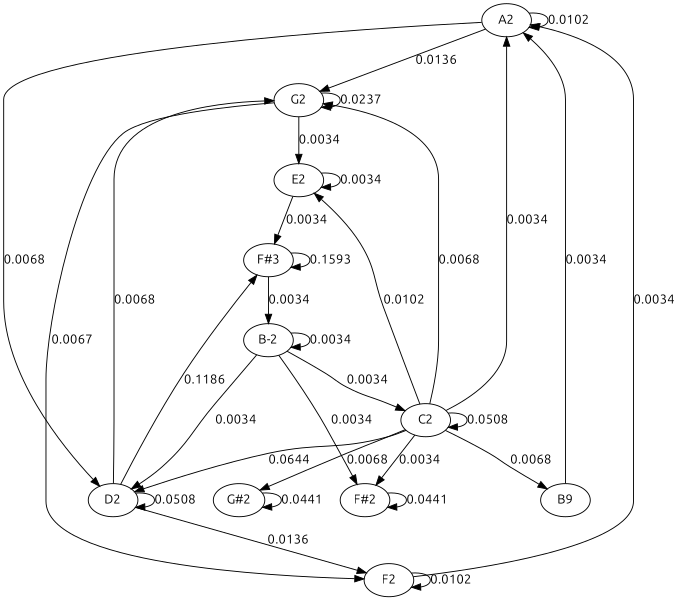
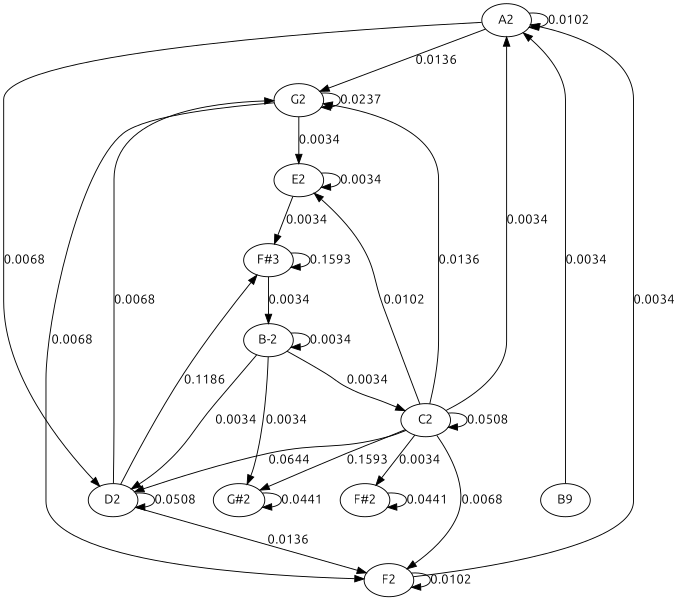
  strict graph {
    fontname=Ubuntu
    node [fontname=Ubuntu]
    edge [arrowtype=normal dir=forward fontname=Ubuntu]
    A2 [height=0.5 width=0.75]
    G2 [height=0.5 width=0.75]
    D2 [height=0.5 width=0.75]
    F2 [height=0.5 width=0.75]
    E2 [height=0.5 width=0.75]
    "F#3" [height=0.5 width=0.75]
    "B-2" [height=0.5 width=0.75]
    "G#2" [height=0.5 width=0.75927]
    C2 [height=0.5 width=0.75]
    "F#2" [height=0.5 width=0.75]
    n11 [height=0.5 label=B9 width=0.75]
    A2 -- A2 [label=0.0102]
    A2 -- G2 [label=0.0136]
    A2 -- D2 [label=0.0068]
    G2 -- G2 [label=0.0237]
-   G2 -- F2 [label=0.0067]
+   G2 -- F2 [label=0.0068]
    G2 -- E2 [label=0.0034]
    D2 -- G2 [label=0.0068]
    D2 -- D2 [label=0.0508]
    D2 -- F2 [label=0.0136]
    D2 -- "F#3" [label=0.1186]
    F2 -- A2 [label=0.0034]
    F2 -- F2 [label=0.0102]
    E2 -- E2 [label=0.0034]
    E2 -- "F#3" [label=0.0034]
    "F#3" -- "F#3" [label=0.1593]
    "F#3" -- "B-2" [label=0.0034]
    "B-2" -- D2 [label=0.0034]
    "B-2" -- "B-2" [label=0.0034]
-   "B-2" -- "F#2" [label=0.0034]
+   "B-2" -- "G#2" [label=0.0034]
    "B-2" -- C2 [label=0.0034]
    "G#2" -- "G#2" [label=0.0441]
    C2 -- A2 [label=0.0034]
-   C2 -- G2 [label=0.0068]
+   C2 -- G2 [label=0.0136]
    C2 -- D2 [label=0.0644]
-   C2 -- n11 [label=0.0068]
+   C2 -- F2 [label=0.0068]
    C2 -- E2 [label=0.0102]
-   C2 -- "G#2" [label=0.0068]
+   C2 -- "G#2" [label=0.1593]
    C2 -- C2 [label=0.0508]
    C2 -- "F#2" [label=0.0034]
    "F#2" -- "F#2" [label=0.0441]
    n11 -- A2 [label=0.0034]
  }
